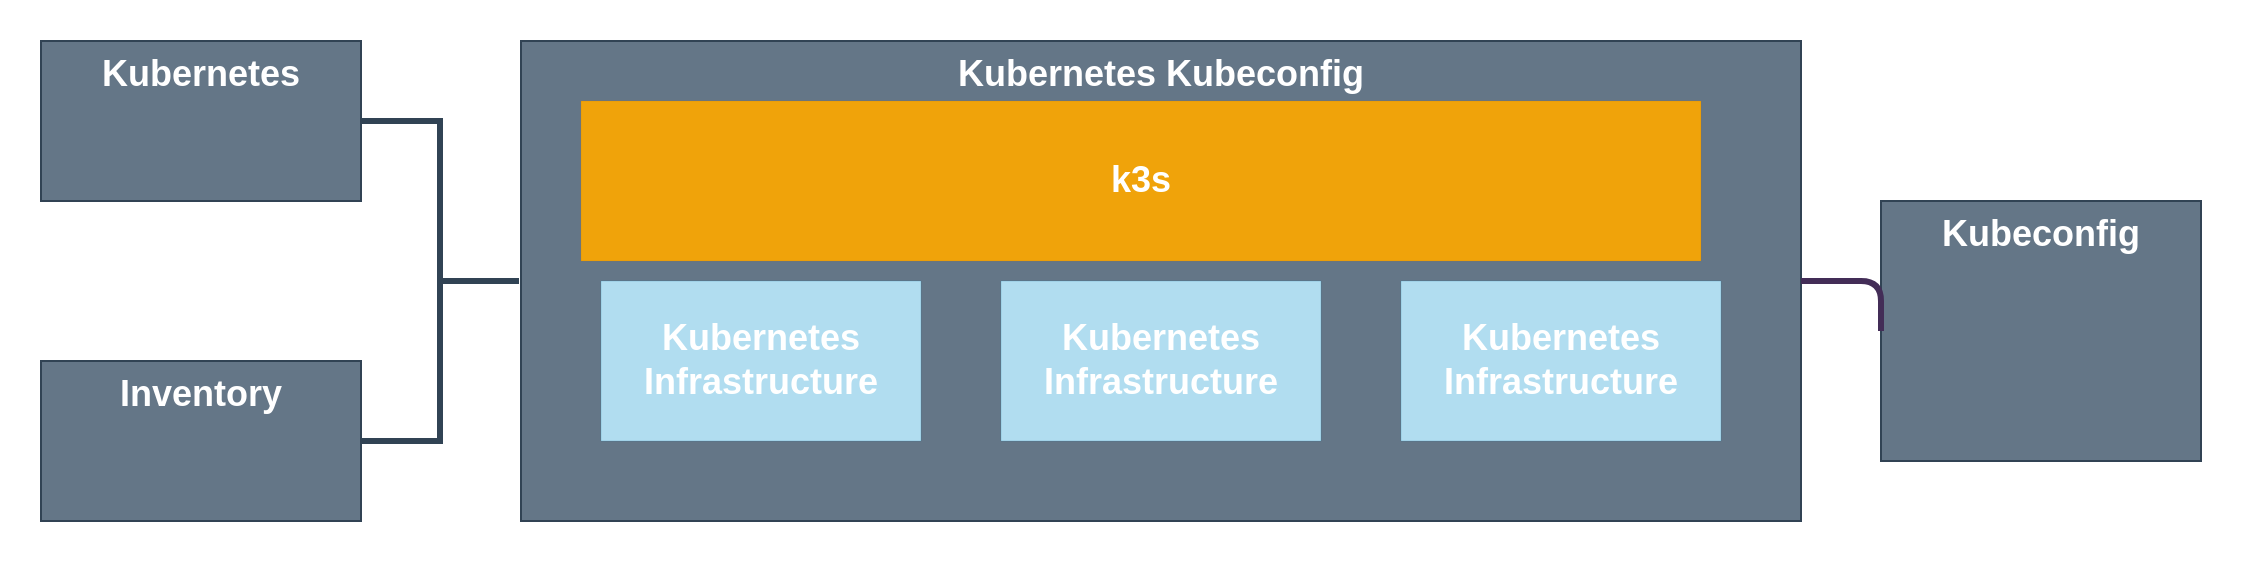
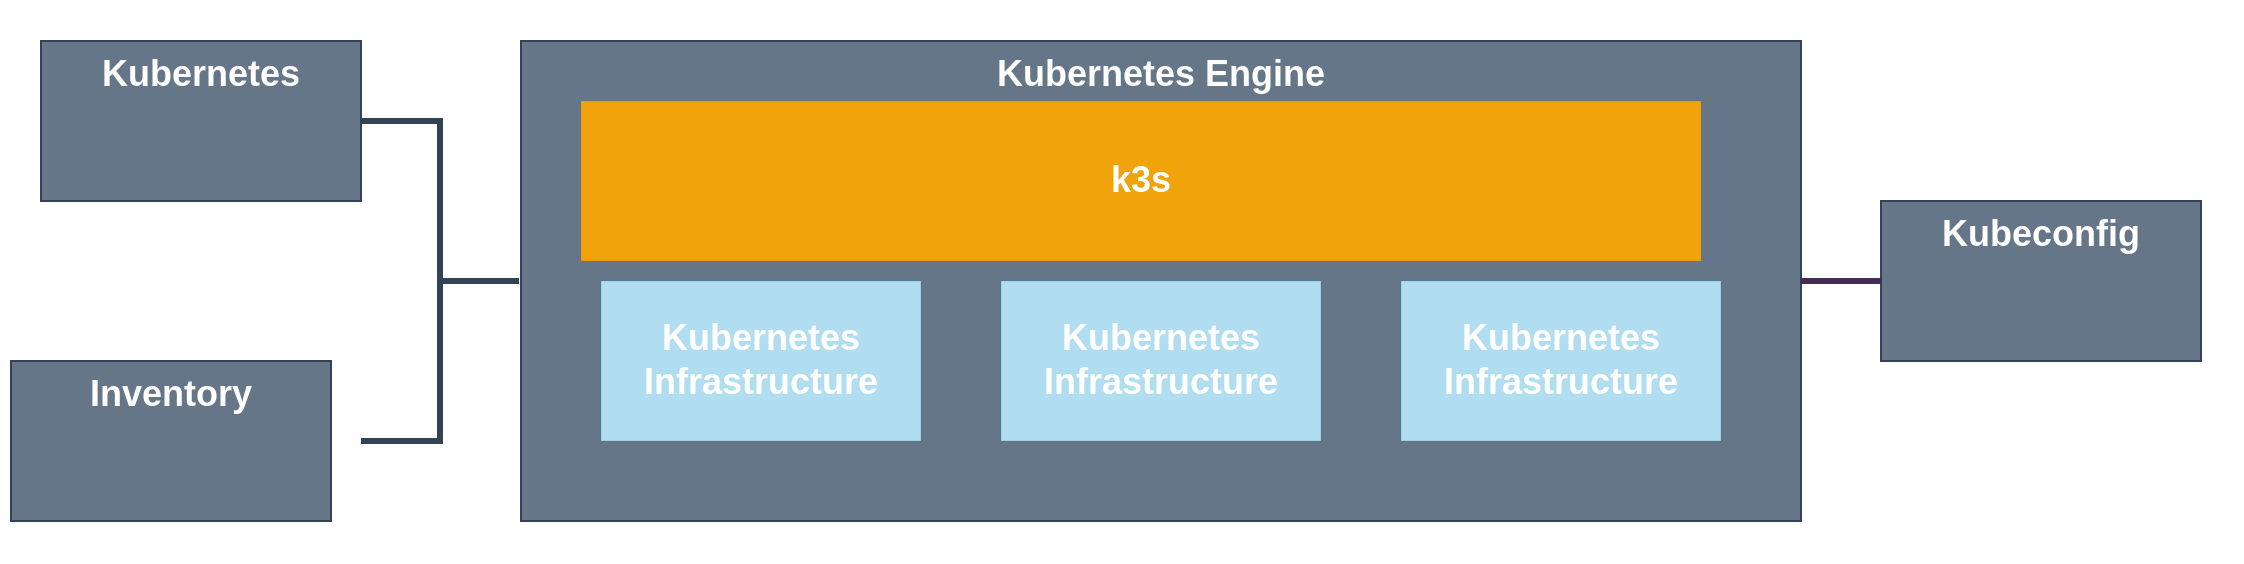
  <mxCell id="0" />
  <mxCell id="1" parent="0" />
- <mxCell id="2" value="Kubernetes Kubeconfig" style="verticalLabelPosition=middle;verticalAlign=top;html=1;shape=mxgraph.basic.rect;fillColor2=none;strokeWidth=1;size=20;indent=5;shadow=0;fontSize=18;fillColor=#647687;strokeColor=#314354;labelPosition=center;align=center;horizontal=1;fontStyle=1;sketch=0;fontColor=#ffffff;" parent="1" vertex="1"><mxGeometry x="260" y="20" width="640" height="240" as="geometry" /></mxCell>
+ <mxCell id="2" value="Kubernetes Engine" style="verticalLabelPosition=middle;verticalAlign=top;html=1;shape=mxgraph.basic.rect;fillColor2=none;strokeWidth=1;size=20;indent=5;shadow=0;fontSize=18;fillColor=#647687;strokeColor=#314354;labelPosition=center;align=center;horizontal=1;fontStyle=1;sketch=0;fontColor=#ffffff;" parent="1" vertex="1"><mxGeometry x="260" y="20" width="640" height="240" as="geometry" /></mxCell>
  <mxCell id="3" value="" style="strokeWidth=3;html=1;shape=mxgraph.flowchart.annotation_2;align=left;labelPosition=right;pointerEvents=1;shadow=0;fontSize=18;fontColor=#ffffff;fillColor=#647687;direction=west;strokeColor=#314354;" parent="1" vertex="1"><mxGeometry x="180" y="60" width="79" height="160" as="geometry" /></mxCell>
  <mxCell id="4" value="Kubernetes" style="verticalLabelPosition=middle;verticalAlign=top;html=1;shape=mxgraph.basic.rect;fillColor2=none;strokeWidth=1;size=20;indent=0;shadow=0;sketch=0;fontSize=18;fontColor=#ffffff;fillColor=#647687;strokeColor=#314354;labelPosition=center;align=center;fontStyle=1" parent="1" vertex="1"><mxGeometry x="20" y="20" width="160" height="80" as="geometry" /></mxCell>
- <mxCell id="5" value="Inventory" style="verticalLabelPosition=middle;verticalAlign=top;html=1;shape=mxgraph.basic.rect;fillColor2=none;strokeWidth=1;size=27.64;indent=100;shadow=0;sketch=0;fontSize=18;fontColor=#ffffff;fillColor=#647687;strokeColor=#314354;labelPosition=center;align=center;fontStyle=1" parent="1" vertex="1"><mxGeometry x="20" y="180" width="160" height="80" as="geometry" /></mxCell>
+ <mxCell id="5" value="Inventory" style="verticalLabelPosition=middle;verticalAlign=top;html=1;shape=mxgraph.basic.rect;fillColor2=none;strokeWidth=1;size=27.64;indent=100;shadow=0;sketch=0;fontSize=18;fontColor=#ffffff;fillColor=#647687;strokeColor=#314354;labelPosition=center;align=center;fontStyle=1" parent="1" vertex="1"><mxGeometry x="5" y="180" width="160" height="80" as="geometry" /></mxCell>
  <mxCell id="6" value="Kubernetes &lt;br&gt;Infrastructure" style="verticalLabelPosition=middle;verticalAlign=middle;html=1;shape=mxgraph.basic.rect;fillColor2=none;strokeWidth=0;size=20;indent=5;shadow=0;sketch=0;fontSize=18;fillColor=#b1ddf0;strokeColor=#10739e;labelPosition=center;align=center;fontStyle=1;fontColor=#FFFFFF;" parent="1" vertex="1"><mxGeometry x="300" y="140" width="160" height="80" as="geometry" /></mxCell>
  <mxCell id="7" value="Kubernetes&lt;br&gt;Infrastructure" style="verticalLabelPosition=middle;verticalAlign=middle;html=1;shape=mxgraph.basic.rect;fillColor2=none;strokeWidth=0;size=20;indent=5;shadow=0;sketch=0;fontSize=18;fillColor=#b1ddf0;strokeColor=#10739e;labelPosition=center;align=center;fontStyle=1;fontColor=#FFFFFF;" parent="1" vertex="1"><mxGeometry x="700" y="140" width="160" height="80" as="geometry" /></mxCell>
  <mxCell id="8" value="Kubernetes&lt;br&gt;Infrastructure" style="verticalLabelPosition=middle;verticalAlign=middle;html=1;shape=mxgraph.basic.rect;fillColor2=none;strokeWidth=0;size=20;indent=5;shadow=0;sketch=0;fontSize=18;fillColor=#b1ddf0;strokeColor=#10739e;labelPosition=center;align=center;fontStyle=1;fontColor=#FFFFFF;" parent="1" vertex="1"><mxGeometry x="500" y="140" width="160" height="80" as="geometry" /></mxCell>
- <mxCell id="9" value="Kubeconfig" style="verticalLabelPosition=middle;verticalAlign=top;html=1;shape=mxgraph.basic.rect;fillColor2=none;strokeWidth=1;size=0;indent=100;shadow=0;sketch=0;fontSize=18;fontColor=#ffffff;fillColor=#647687;strokeColor=#314354;labelPosition=center;align=center;fontStyle=1" parent="1" vertex="1"><mxGeometry x="940" y="100" width="160" height="130" as="geometry" /></mxCell>
+ <mxCell id="9" value="Kubeconfig" style="verticalLabelPosition=middle;verticalAlign=top;html=1;shape=mxgraph.basic.rect;fillColor2=none;strokeWidth=1;size=0;indent=100;shadow=0;sketch=0;fontSize=18;fontColor=#ffffff;fillColor=#647687;strokeColor=#314354;labelPosition=center;align=center;fontStyle=1" parent="1" vertex="1"><mxGeometry x="940" y="100" width="160" height="80" as="geometry" /></mxCell>
  <mxCell id="10" value="" style="html=1;fontSize=18;fontColor=#FFFFFF;endArrow=none;endFill=0;strokeWidth=3;entryX=0;entryY=0.5;entryDx=0;entryDy=0;entryPerimeter=0;fillColor=#76608a;strokeColor=#432D57;" parent="1" target="9" edge="1"><mxGeometry width="100" relative="1" as="geometry"><mxPoint x="900" y="140" as="sourcePoint" /><mxPoint x="1000" y="140" as="targetPoint" /><Array as="points"><mxPoint x="940" y="140" /></Array></mxGeometry></mxCell>
  <mxCell id="11" value="k3s" style="verticalLabelPosition=middle;verticalAlign=middle;html=1;shape=mxgraph.basic.rect;fillColor2=none;strokeWidth=0;size=20;indent=5;shadow=0;sketch=0;fontSize=18;fillColor=#f0a30a;strokeColor=#BD7000;labelPosition=center;align=center;fontStyle=1;fontColor=#FFFFFF;" parent="1" vertex="1"><mxGeometry x="290" y="50" width="560" height="80" as="geometry" /></mxCell>
